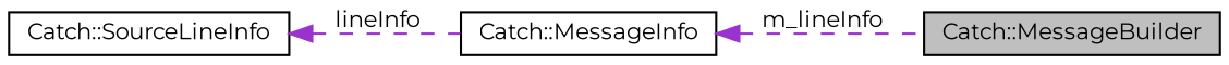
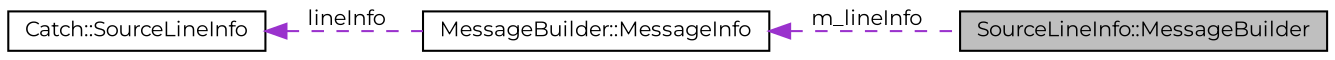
  digraph {
    fontname=Montserrat
    rankdir=LR
    node [color=black fillcolor=white fontname=Montserrat fontsize=10 shape=record style=filled]
    edge [color=darkorchid3 dir=back fontname=Montserrat fontsize=10 labelfontname=Helvetica labelfontsize=10 style=dashed]
-   n1 [fillcolor=grey75 fontcolor=black height=0.2 label="Catch::MessageBuilder" width=0.4]
-   n2 [height=0.2 label="Catch::MessageInfo" width=0.4]
+   n1 [fillcolor=grey75 fontcolor=black height=0.2 label="SourceLineInfo::MessageBuilder" width=0.4]
+   n2 [height=0.2 label="MessageBuilder::MessageInfo" width=0.4]
    n3 [height=0.2 label="Catch::SourceLineInfo" width=0.4]
    n2 -> n1 [label=" m_lineInfo"]
    n3 -> n2 [label=" lineInfo"]
  }
